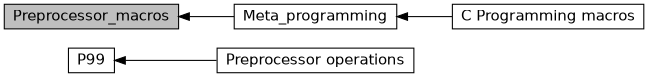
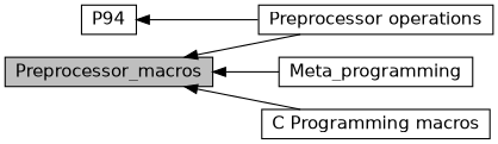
  digraph {
    rankdir=LR
    node [color=black fillcolor=white fontname=Helvetica fontsize=14 shape=box style=filled]
    edge [dir=back fontname=Helvetica fontsize=14 labelfontname=Helvetica labelfontsize=14 shape=plaintext style=solid]
-   n1 [height=0.2 label=P99 width=0.4]
+   n1 [height=0.2 label=P94 width=0.4]
    n2 [height=0.2 label="Preprocessor operations" width=0.4]
    n3 [fillcolor=grey75 fontcolor=black height=0.2 label=Preprocessor_macros width=0.4]
    n4 [height=0.2 label=Meta_programming width=0.4]
    n5 [height=0.2 label="C Programming macros" width=0.4]
    n1 -> n2
+   n3 -> n2
    n3 -> n4
-   n4 -> n5
+   n3 -> n5
  }
